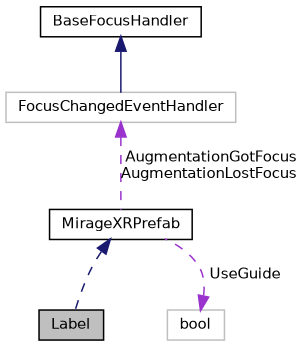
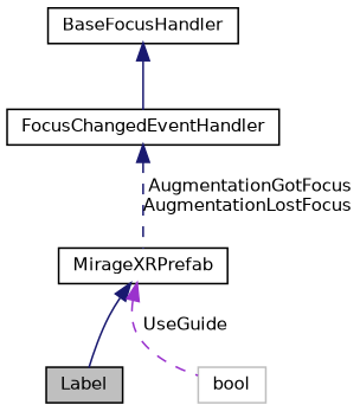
  digraph {
    node [color=black fillcolor=white fontname=Helvetica fontsize=10 shape=record style=filled]
    edge [color=midnightblue dir=back fontname=Helvetica fontsize=10 labelfontname=Helvetica labelfontsize=10 style=solid]
    n1 [fillcolor=grey75 fontcolor=black height=0.2 label=Label width=0.4]
    n2 [height=0.2 label=MirageXRPrefab width=0.4]
    n3 [height=0.2 label=BaseFocusHandler width=0.4]
-   n4 [color=grey75 height=0.2 label=FocusChangedEventHandler width=0.4]
+   n4 [height=0.2 label=FocusChangedEventHandler width=0.4]
    n5 [color=grey75 height=0.2 label=bool width=0.4]
-   n2 -> n1 [style=dashed]
+   n2 -> n1
    n3 -> n4
-   n4 -> n2 [color=darkorchid3 label=" AugmentationGotFocus\nAugmentationLostFocus" style=dashed]
-   n5 -> n2 [color=darkorchid3 label=" UseGuide" style=dashed]
+   n4 -> n2 [label=" AugmentationGotFocus\nAugmentationLostFocus" style=dashed]
+   n2 -> n5 [color=darkorchid3 label=" UseGuide" style=dashed]
  }
